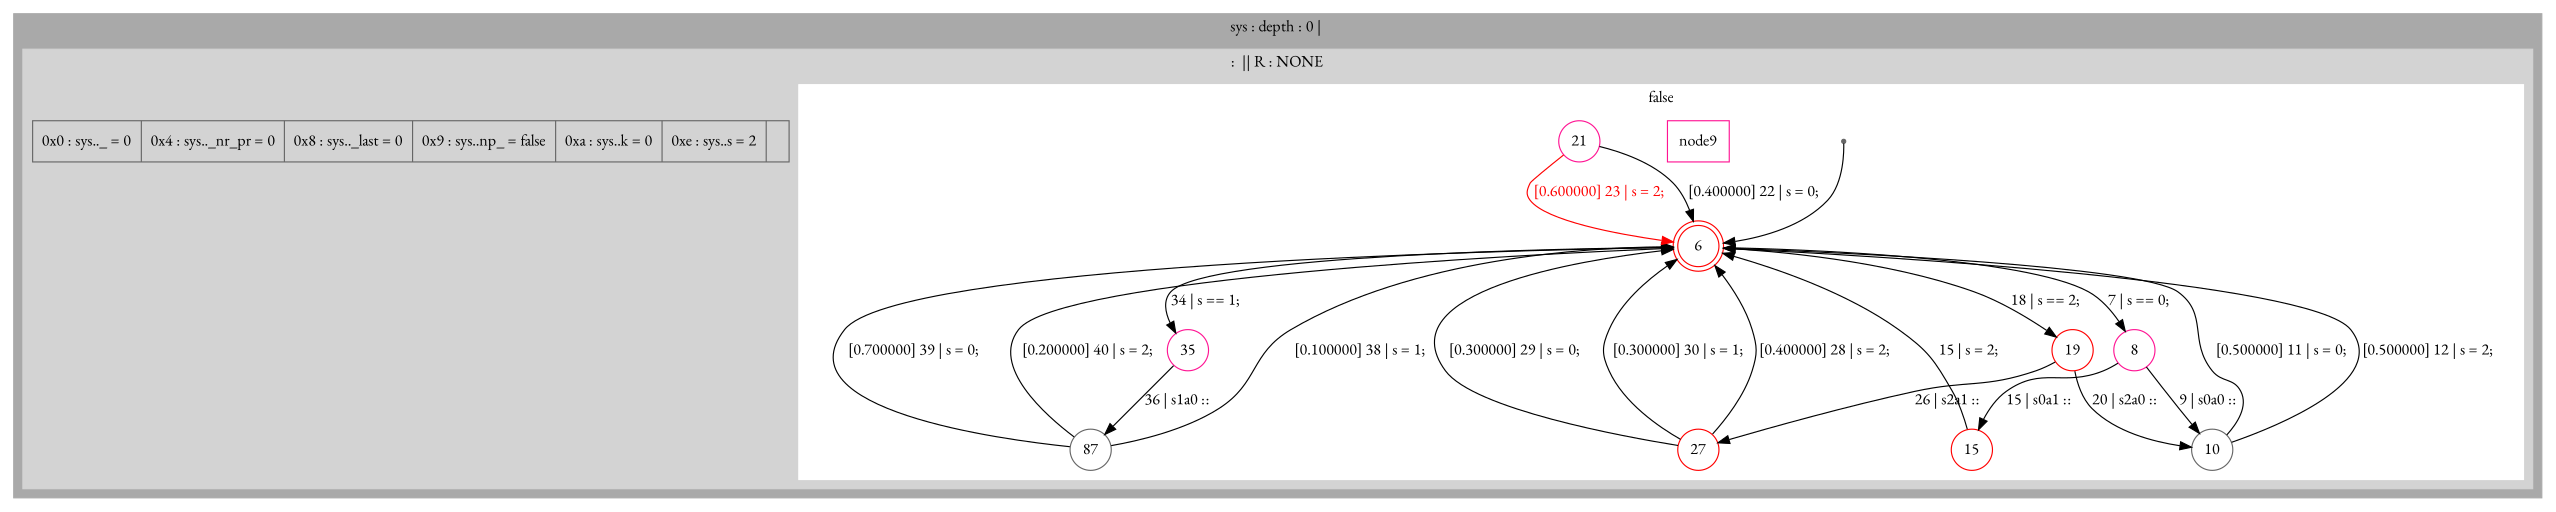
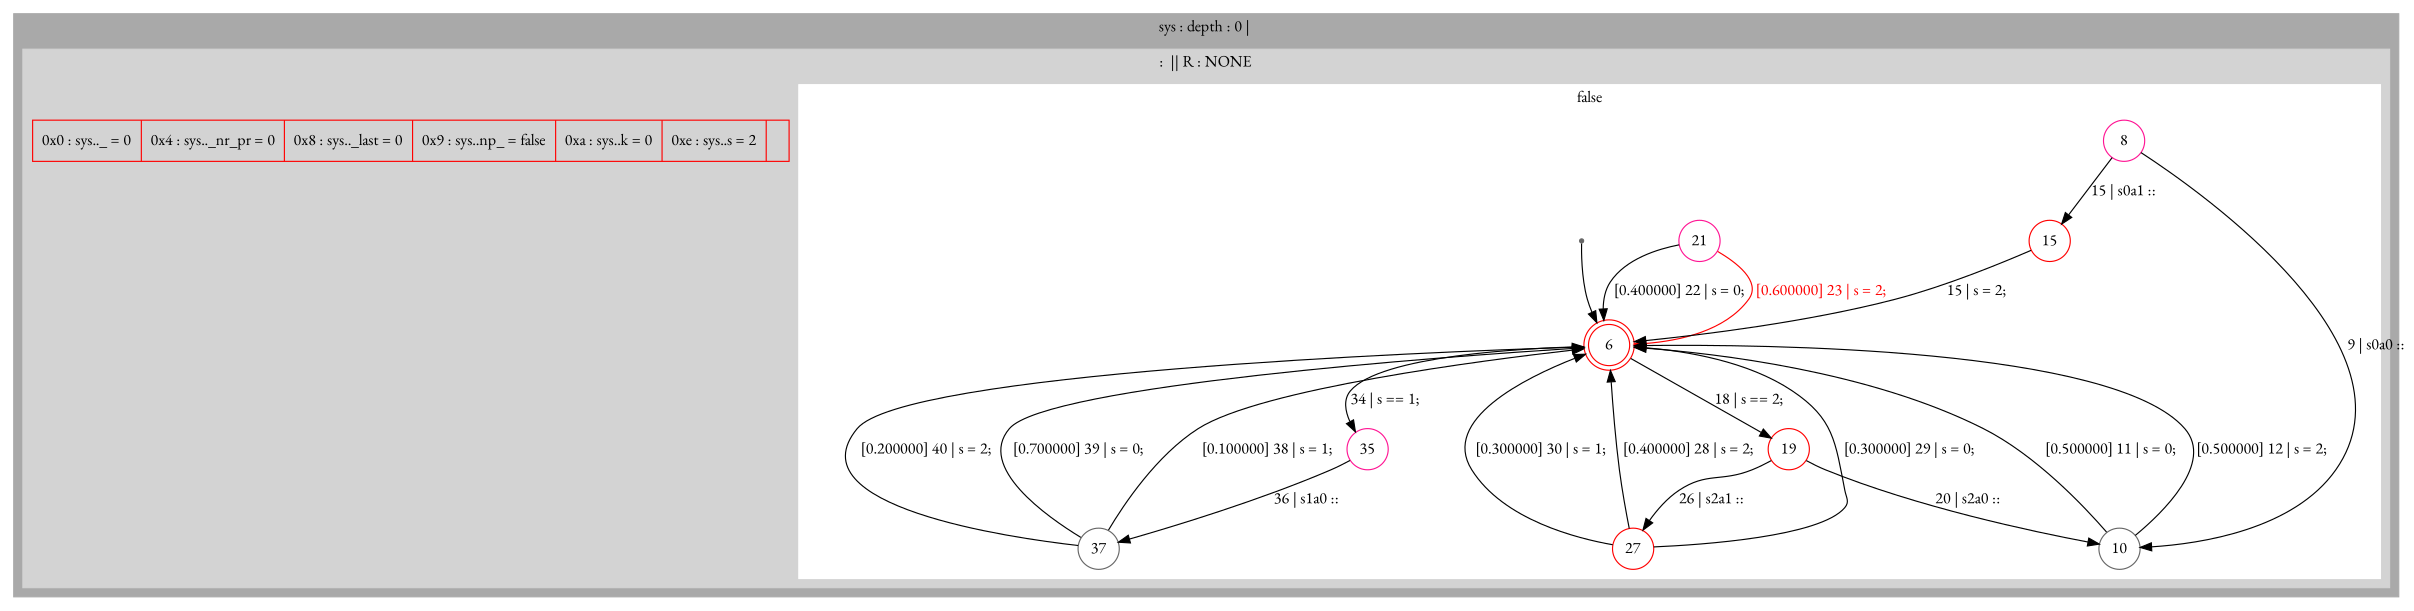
  digraph {
    fontname="EB Garamond"
    rankdir=TB
    node [color=red fixedsize=true fontname="EB Garamond" shape=circle]
    edge [fontname="EB Garamond"]
    n1 [label=6 shape=doublecircle]
    n2 [color=deeppink label=35]
    n3 [label=19]
    n4 [color=deeppink label=8]
    s94537174171673 [color=gray40 shape=point fixedsize=""]
-   node9 [color=deeppink shape=record fixedsize=""]
-   n7 [color=gray40 label=87]
+   n7 [color=gray40 label=37]
    n8 [label=27]
    n9 [color=deeppink label=21]
    n10 [label=15]
    n11 [color=gray40 label=10]
-   n12 [color=gray40 label="0x0   :   sys.._                  = 0\n | 0x4   :   sys.._nr_pr             = 0\n | 0x8   :   sys.._last              = 0\n | 0x9   :   sys..np_                = false\n | 0xa   :   sys..k                  = 0\n | 0xe   :   sys..s                  = 2\n | " shape=record fixedsize=""]
+   n12 [label="0x0   :   sys.._                  = 0\n | 0x4   :   sys.._nr_pr             = 0\n | 0x8   :   sys.._last              = 0\n | 0x9   :   sys..np_                = false\n | 0xa   :   sys..k                  = 0\n | 0xe   :   sys..s                  = 2\n | " shape=record fixedsize=""]
    subgraph cluster_1 {
      color=darkgrey
      label=" sys : depth : 0 |  "
      style=filled
      subgraph cluster_2 {
        color=lightgrey
        label="  :  || R : NONE  "
        style=filled
        n12
        subgraph cluster_3 {
          color=white
          label=false
          style=filled
          n1
          n2
          n3
          n4
          s94537174171673
-         node9
          n7
          n8
          n9
          n10
          n11
        }
      }
    }
    n1 -> n2 [label="34 | s == 1; "]
    n1 -> n3 [label="18 | s == 2; "]
-   n1 -> n4 [label="7 | s == 0; "]
    n2 -> n7 [label="36 | s1a0 :: "]
    n3 -> n8 [label="26 | s2a1 :: "]
    n3 -> n11 [label="20 | s2a0 :: "]
    n4 -> n10 [label="15 | s0a1 :: "]
    n4 -> n11 [label="9 | s0a0 :: "]
    s94537174171673 -> n1
    n7 -> n1 [label=" [0.100000] 38 | s = 1; "]
    n7 -> n1 [label=" [0.700000] 39 | s = 0; "]
    n7 -> n1 [label=" [0.200000] 40 | s = 2; "]
    n8 -> n1 [label=" [0.400000] 28 | s = 2; "]
    n8 -> n1 [label=" [0.300000] 29 | s = 0; "]
    n8 -> n1 [label=" [0.300000] 30 | s = 1; "]
    n9 -> n1 [label=" [0.400000] 22 | s = 0; "]
    n9 -> n1 [color=red fontcolor=red label=" [0.600000] 23 | s = 2; "]
    n10 -> n1 [label="15 | s = 2; "]
    n11 -> n1 [label=" [0.500000] 11 | s = 0; "]
    n11 -> n1 [label=" [0.500000] 12 | s = 2; "]
  }
